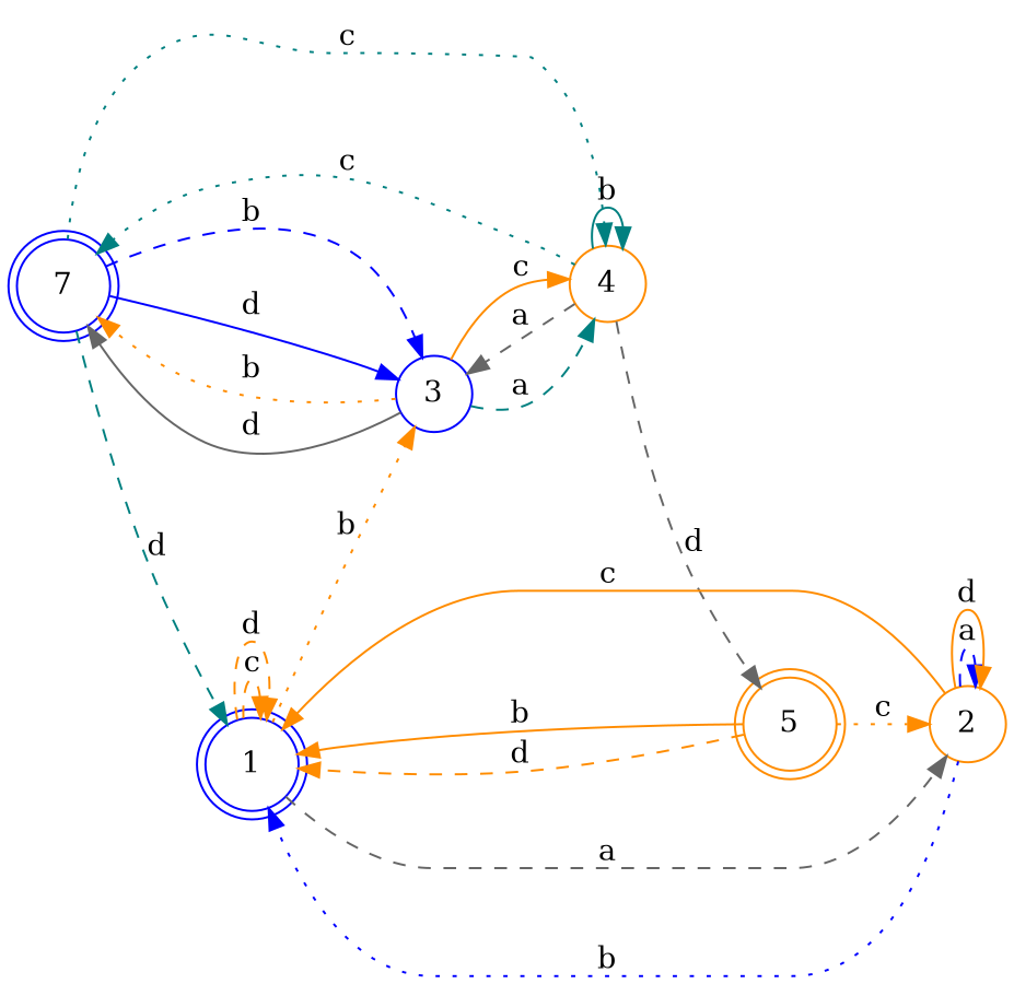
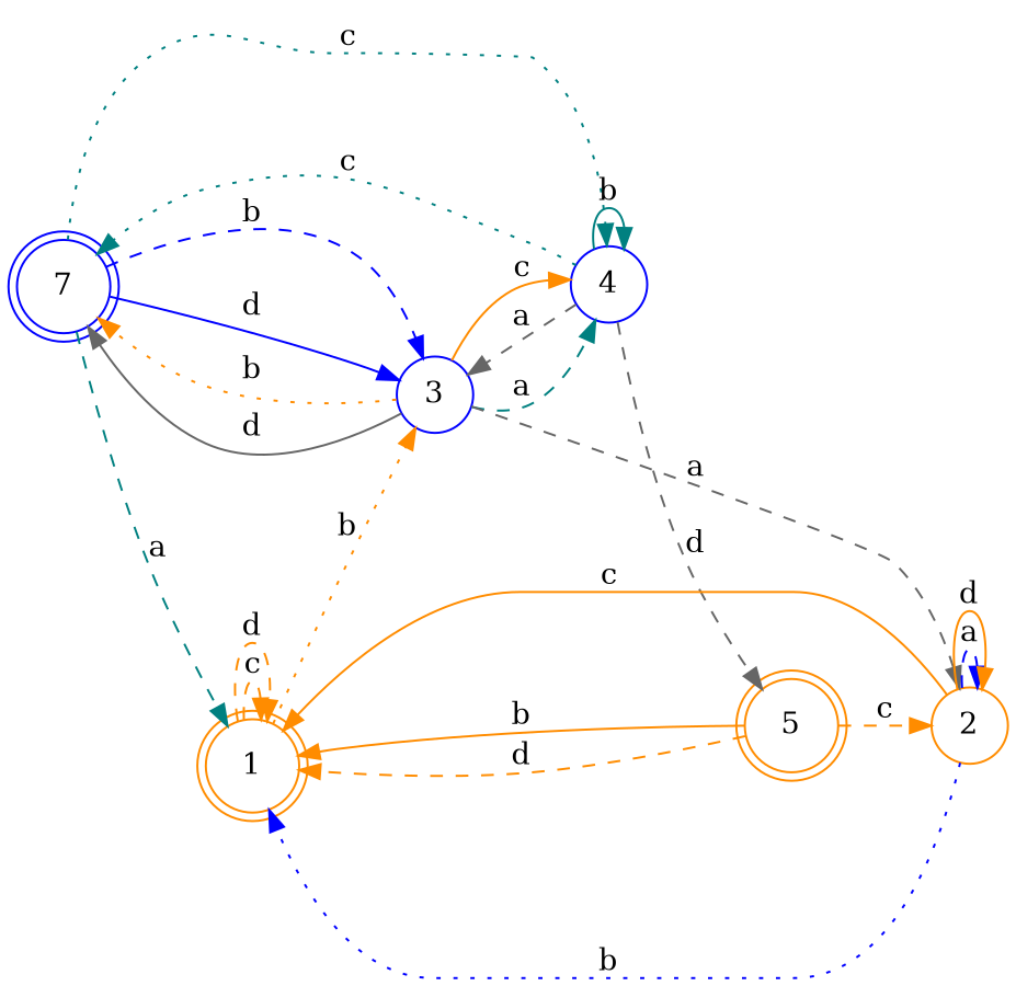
  digraph {
    rankdir=LR
    node [color=blue fillcolor=white shape=doublecircle style="rounded,filled"]
    edge [color=darkorange style=dashed]
    n1 [label=7]
-   n2 [label=1]
+   n2 [color=darkorange label=1]
    n3 [label=3 shape=circle style=filled]
-   n4 [color=darkorange label=4 shape=circle style=filled]
+   n4 [label=4 shape=circle style=filled]
    n5 [color=darkorange label=2 shape=circle style=filled]
    n6 [color=darkorange label=5]
-   n1 -> n2 [color=teal label=d]
+   n1 -> n2 [color=teal label=a]
    n1 -> n3 [color=blue label=b]
    n1 -> n3 [color=blue label=d style=solid]
    n1 -> n4 [color=teal label=c style=dotted]
    n2 -> n2 [label=c]
    n2 -> n2 [label=d]
    n2 -> n3 [label=b style=dotted]
-   n2 -> n5 [color=gray40 label=a]
+   n3 -> n5 [color=gray40 label=a]
    n3 -> n1 [label=b style=dotted]
    n3 -> n1 [color=gray40 label=d style=solid]
    n3 -> n4 [color=teal label=a]
    n3 -> n4 [label=c style=solid]
    n4 -> n1 [color=teal label=c style=dotted]
    n4 -> n3 [color=gray40 label=a]
    n4 -> n4 [color=teal label=b style=solid]
    n4 -> n6 [color=gray40 label=d]
    n5 -> n2 [color=blue label=b style=dotted]
    n5 -> n2 [label=c style=solid]
    n5 -> n5 [color=blue label=a]
    n5 -> n5 [label=d style=solid]
    n6 -> n2 [label=b style=solid]
    n6 -> n2 [label=d]
-   n6 -> n5 [label=c style=dotted]
+   n6 -> n5 [label=c]
  }
